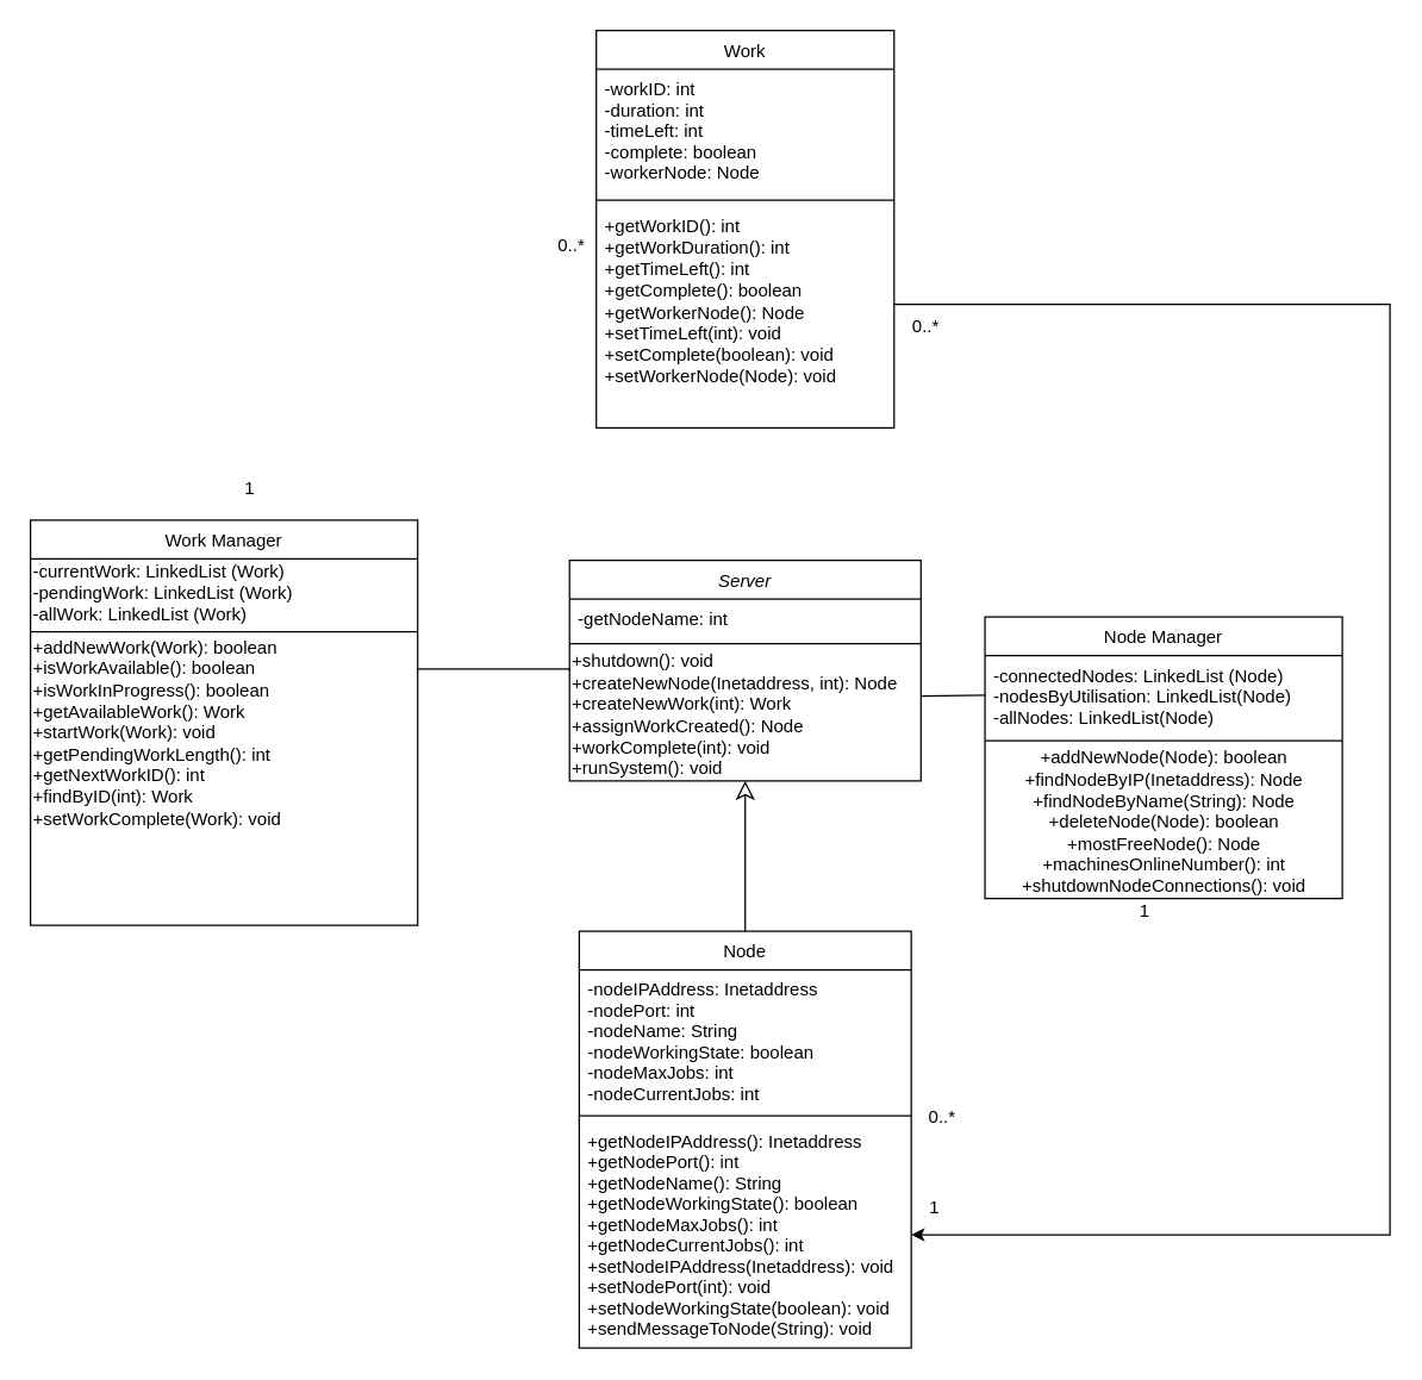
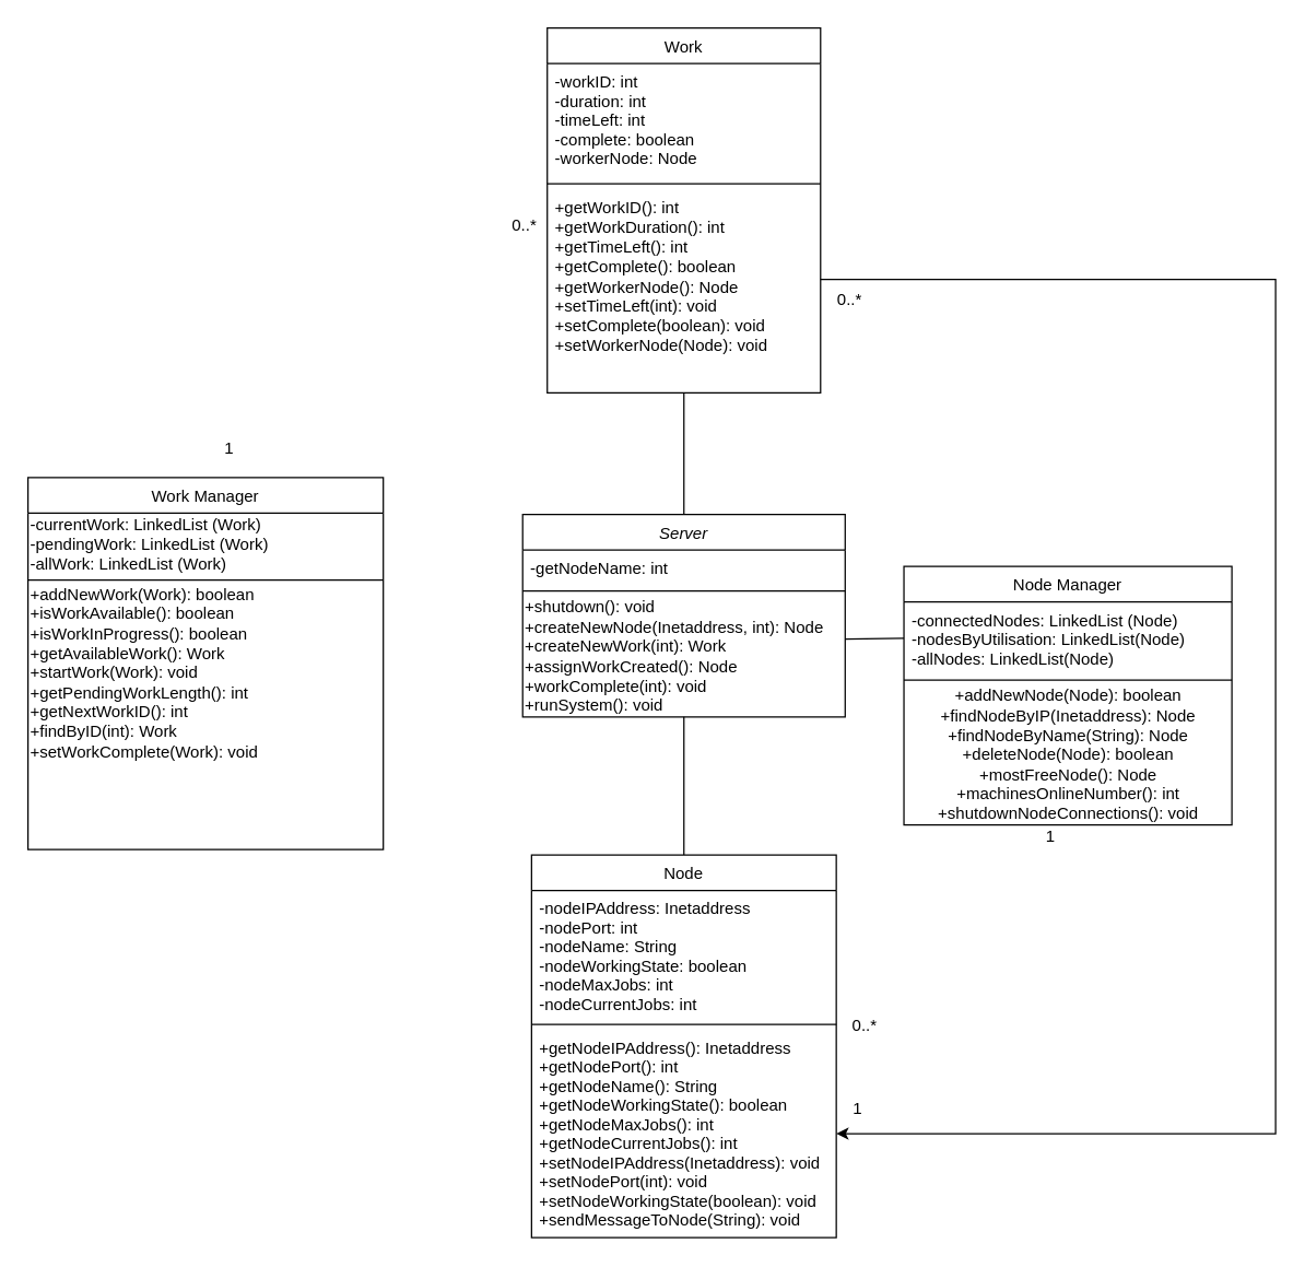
  <mxCell id="0" />
  <mxCell id="1" parent="0" />
- <mxCell id="2" value="" style="endArrow=classic;endSize=10;endFill=0;shadow=0;strokeWidth=1;rounded=0;edgeStyle=elbowEdgeStyle;elbow=vertical;startArrow=none;startFill=0;" parent="1" source="14" target="18" edge="1"><mxGeometry width="160" relative="1" as="geometry"><mxPoint x="358" y="466" as="sourcePoint" /><mxPoint x="358" y="466" as="targetPoint" /></mxGeometry></mxCell>
+ <mxCell id="2" value="" style="endArrow=none;endSize=10;endFill=0;shadow=0;strokeWidth=1;rounded=0;edgeStyle=elbowEdgeStyle;elbow=vertical;startArrow=none;startFill=0;" parent="1" source="14" target="18" edge="1"><mxGeometry width="160" relative="1" as="geometry"><mxPoint x="358" y="466" as="sourcePoint" /><mxPoint x="358" y="466" as="targetPoint" /></mxGeometry></mxCell>
  <mxCell id="3" value="" style="endArrow=none;endSize=10;endFill=0;shadow=0;strokeWidth=1;rounded=0;edgeStyle=elbowEdgeStyle;elbow=vertical;exitX=0;exitY=0.5;exitDx=0;exitDy=0;startArrow=none;startFill=0;" parent="1" source="11" target="18" edge="1"><mxGeometry width="160" relative="1" as="geometry"><mxPoint x="608" y="623" as="sourcePoint" /><mxPoint x="468" y="534" as="targetPoint" /></mxGeometry></mxCell>
- <mxCell id="5" value="" style="edgeStyle=orthogonalEdgeStyle;rounded=0;orthogonalLoop=1;jettySize=auto;html=1;startArrow=none;startFill=0;endArrow=none;endFill=0;exitX=0;exitY=0.5;exitDx=0;exitDy=0;" parent="1" source="18" target="29" edge="1"><mxGeometry relative="1" as="geometry"><Array as="points"><mxPoint x="382" y="449" /></Array><mxPoint x="420" y="449" as="sourcePoint" /></mxGeometry></mxCell>
+ <mxCell id="4" value="" style="endArrow=none;shadow=0;strokeWidth=1;strokeColor=#000000;rounded=0;endFill=0;edgeStyle=elbowEdgeStyle;elbow=vertical;startArrow=none;startFill=0;" parent="1" source="18" target="6" edge="1"><mxGeometry x="0.5" y="41" relative="1" as="geometry"><mxPoint x="538" y="455" as="sourcePoint" /><mxPoint x="698" y="455" as="targetPoint" /><mxPoint x="-40" y="32" as="offset" /></mxGeometry></mxCell>
  <mxCell id="6" value="Work" style="swimlane;fontStyle=0;align=center;verticalAlign=top;childLayout=stackLayout;horizontal=1;startSize=26;horizontalStack=0;resizeParent=1;resizeLast=0;collapsible=1;marginBottom=0;rounded=0;shadow=0;strokeWidth=1;" parent="1" vertex="1"><mxGeometry x="400" y="20" width="200" height="267" as="geometry"><mxRectangle x="550" y="140" width="160" height="26" as="alternateBounds" /></mxGeometry></mxCell>
  <mxCell id="7" value="-workID: int&#10;-duration: int&#10;-timeLeft: int&#10;-complete: boolean&#10;-workerNode: Node&#10;&#10;" style="text;align=left;verticalAlign=top;spacingLeft=4;spacingRight=4;overflow=hidden;rotatable=0;points=[[0,0.5],[1,0.5]];portConstraint=eastwest;" parent="6" vertex="1"><mxGeometry y="26" width="200" height="84" as="geometry" /></mxCell>
  <mxCell id="8" value="" style="line;html=1;strokeWidth=1;align=left;verticalAlign=middle;spacingTop=-1;spacingLeft=3;spacingRight=3;rotatable=0;labelPosition=right;points=[];portConstraint=eastwest;" parent="6" vertex="1"><mxGeometry y="110" width="200" height="8" as="geometry" /></mxCell>
  <mxCell id="9" value="+getWorkID(): int&#10;+getWorkDuration(): int&#10;+getTimeLeft(): int&#10;+getComplete(): boolean&#10;+getWorkerNode(): Node&#10;+setTimeLeft(int): void&#10;+setComplete(boolean): void&#10;+setWorkerNode(Node): void&#10;" style="text;align=left;verticalAlign=top;spacingLeft=4;spacingRight=4;overflow=hidden;rotatable=0;points=[[0,0.5],[1,0.5]];portConstraint=eastwest;whiteSpace=wrap;" parent="6" vertex="1"><mxGeometry y="118" width="200" height="132" as="geometry" /></mxCell>
  <mxCell id="10" value="Node Manager" style="swimlane;fontStyle=0;align=center;verticalAlign=top;childLayout=stackLayout;horizontal=1;startSize=26;horizontalStack=0;resizeParent=1;resizeLast=0;collapsible=1;marginBottom=0;rounded=0;shadow=0;strokeWidth=1;" parent="1" vertex="1"><mxGeometry x="661" y="414" width="240" height="189" as="geometry"><mxRectangle x="340" y="380" width="170" height="26" as="alternateBounds" /></mxGeometry></mxCell>
  <mxCell id="11" value="-connectedNodes: LinkedList (Node)&#10;-nodesByUtilisation: LinkedList(Node)&#10;-allNodes: LinkedList(Node)&#10;" style="text;align=left;verticalAlign=top;spacingLeft=4;spacingRight=4;overflow=hidden;rotatable=0;points=[[0,0.5],[1,0.5]];portConstraint=eastwest;" parent="10" vertex="1"><mxGeometry y="26" width="240" height="53" as="geometry" /></mxCell>
  <mxCell id="12" value="" style="line;html=1;strokeWidth=1;align=left;verticalAlign=middle;spacingTop=-1;spacingLeft=3;spacingRight=3;rotatable=0;labelPosition=right;points=[];portConstraint=eastwest;" parent="10" vertex="1"><mxGeometry y="79" width="240" height="8" as="geometry" /></mxCell>
  <mxCell id="13" value="&lt;div&gt;+addNewNode(Node): boolean&lt;/div&gt;&lt;div&gt;+findNodeByIP(Inetaddress): Node&lt;/div&gt;&lt;div&gt;+findNodeByName(String): Node&lt;/div&gt;&lt;div&gt;+deleteNode(Node): boolean&lt;/div&gt;&lt;div&gt;+mostFreeNode(): Node&lt;/div&gt;&lt;div&gt;+machinesOnlineNumber(): int&lt;/div&gt;&lt;div&gt;+shutdownNodeConnections(): void&lt;br&gt;&lt;/div&gt;" style="text;html=1;align=center;verticalAlign=middle;resizable=0;points=[];autosize=1;" parent="10" vertex="1"><mxGeometry y="87" width="240" height="102" as="geometry" /></mxCell>
  <mxCell id="14" value="Node" style="swimlane;fontStyle=0;align=center;verticalAlign=top;childLayout=stackLayout;horizontal=1;startSize=26;horizontalStack=0;resizeParent=1;resizeLast=0;collapsible=1;marginBottom=0;rounded=0;shadow=0;strokeWidth=1;" parent="1" vertex="1"><mxGeometry x="388.5" y="625" width="223" height="280" as="geometry"><mxRectangle x="130" y="380" width="160" height="26" as="alternateBounds" /></mxGeometry></mxCell>
  <mxCell id="15" value="-nodeIPAddress: Inetaddress&#10;-nodePort: int&#10;-nodeName: String&#10;-nodeWorkingState: boolean&#10;-nodeMaxJobs: int&#10;-nodeCurrentJobs: int&#10;&#10;" style="text;align=left;verticalAlign=top;spacingLeft=4;spacingRight=4;overflow=hidden;rotatable=0;points=[[0,0.5],[1,0.5]];portConstraint=eastwest;" parent="14" vertex="1"><mxGeometry y="26" width="223" height="94" as="geometry" /></mxCell>
  <mxCell id="16" value="" style="line;html=1;strokeWidth=1;align=left;verticalAlign=middle;spacingTop=-1;spacingLeft=3;spacingRight=3;rotatable=0;labelPosition=right;points=[];portConstraint=eastwest;" parent="14" vertex="1"><mxGeometry y="120" width="223" height="8" as="geometry" /></mxCell>
  <mxCell id="17" value="+getNodeIPAddress(): Inetaddress&#10;+getNodePort(): int&#10;+getNodeName(): String&#10;+getNodeWorkingState(): boolean&#10;+getNodeMaxJobs(): int&#10;+getNodeCurrentJobs(): int&#10;+setNodeIPAddress(Inetaddress): void&#10;+setNodePort(int): void&#10;+setNodeWorkingState(boolean): void&#10;+sendMessageToNode(String): void&#10;&#10; " style="text;align=left;verticalAlign=top;spacingLeft=4;spacingRight=4;overflow=hidden;rotatable=0;points=[[0,0.5],[1,0.5]];portConstraint=eastwest;fontStyle=0" parent="14" vertex="1"><mxGeometry y="128" width="223" height="152" as="geometry" /></mxCell>
  <mxCell id="18" value="Server" style="swimlane;fontStyle=2;align=center;verticalAlign=top;childLayout=stackLayout;horizontal=1;startSize=26;horizontalStack=0;resizeParent=1;resizeLast=0;collapsible=1;marginBottom=0;rounded=0;shadow=0;strokeWidth=1;" parent="1" vertex="1"><mxGeometry x="382" y="376" width="236" height="148" as="geometry"><mxRectangle x="230" y="140" width="160" height="26" as="alternateBounds" /></mxGeometry></mxCell>
  <mxCell id="19" value="-getNodeName: int" style="text;align=left;verticalAlign=top;spacingLeft=4;spacingRight=4;overflow=hidden;rotatable=0;points=[[0,0.5],[1,0.5]];portConstraint=eastwest;" parent="18" vertex="1"><mxGeometry y="26" width="236" height="26" as="geometry" /></mxCell>
  <mxCell id="20" value="" style="line;html=1;strokeWidth=1;align=left;verticalAlign=middle;spacingTop=-1;spacingLeft=3;spacingRight=3;rotatable=0;labelPosition=right;points=[];portConstraint=eastwest;" parent="18" vertex="1"><mxGeometry y="52" width="236" height="8" as="geometry" /></mxCell>
  <mxCell id="21" value="&lt;div&gt;+shutdown(): void&lt;/div&gt;&lt;div&gt;+createNewNode(Inetaddress, int): Node&lt;/div&gt;&lt;div&gt;+createNewWork(int): Work&lt;/div&gt;&lt;div&gt;+assignWorkCreated(): Node&lt;/div&gt;&lt;div&gt;+workComplete(int): void&lt;/div&gt;&lt;div&gt;+runSystem(): void &lt;br&gt;&lt;/div&gt;" style="text;html=1;align=left;verticalAlign=middle;resizable=0;points=[];autosize=1;" parent="18" vertex="1"><mxGeometry y="60" width="236" height="88" as="geometry" /></mxCell>
  <mxCell id="22" value="0..*" style="text;html=1;align=center;verticalAlign=middle;resizable=0;points=[];autosize=1;" vertex="1" parent="1"><mxGeometry x="369" y="156" width="28" height="18" as="geometry" /></mxCell>
  <mxCell id="23" value="1" style="text;html=1;align=center;verticalAlign=middle;resizable=0;points=[];autosize=1;" vertex="1" parent="1"><mxGeometry y="319" width="17" height="18" as="geometry" x="158" /></mxCell>
  <mxCell id="24" value="0..*" style="text;html=1;align=center;verticalAlign=middle;resizable=0;points=[];autosize=1;" vertex="1" parent="1"><mxGeometry x="618" y="741" width="28" height="18" as="geometry" /></mxCell>
  <mxCell id="25" value="&lt;div&gt;1&lt;/div&gt;" style="text;html=1;align=center;verticalAlign=middle;resizable=0;points=[];autosize=1;" vertex="1" parent="1"><mxGeometry x="759" y="603" width="17" height="18" as="geometry" /></mxCell>
  <mxCell id="26" value="0..*" style="text;html=1;align=center;verticalAlign=middle;resizable=0;points=[];autosize=1;" vertex="1" parent="1"><mxGeometry x="607" y="210" width="28" height="18" as="geometry" /></mxCell>
  <mxCell id="27" value="&lt;div&gt;1&lt;/div&gt;" style="text;html=1;align=center;verticalAlign=middle;resizable=0;points=[];autosize=1;" vertex="1" parent="1"><mxGeometry x="618" y="802" width="17" height="18" as="geometry" /></mxCell>
  <mxCell id="28" style="edgeStyle=orthogonalEdgeStyle;rounded=0;orthogonalLoop=1;jettySize=auto;html=1;startArrow=none;startFill=0;entryX=1;entryY=0.5;entryDx=0;entryDy=0;" edge="1" parent="1" source="9" target="17"><mxGeometry relative="1" as="geometry"><Array as="points"><mxPoint x="933" y="204" /><mxPoint x="933" y="829" /></Array></mxGeometry></mxCell>
  <mxCell id="29" value="Work Manager" style="swimlane;fontStyle=0;align=center;verticalAlign=top;childLayout=stackLayout;horizontal=1;startSize=26;horizontalStack=0;resizeParent=1;resizeLast=0;collapsible=1;marginBottom=0;rounded=0;shadow=0;strokeWidth=1;" parent="1" vertex="1"><mxGeometry x="20" y="349" width="260" height="272" as="geometry"><mxRectangle x="340" y="380" width="170" height="26" as="alternateBounds" /></mxGeometry></mxCell>
  <mxCell id="30" value="&lt;div align=&quot;left&quot;&gt;-currentWork: LinkedList (Work)&lt;br&gt;-pendingWork: LinkedList (Work)&lt;br&gt;-allWork: LinkedList (Work)&lt;/div&gt;" style="text;html=1;align=left;verticalAlign=middle;resizable=0;points=[];autosize=1;" parent="29" vertex="1"><mxGeometry y="26" width="260" height="46" as="geometry" /></mxCell>
  <mxCell id="31" value="" style="line;html=1;strokeWidth=1;align=left;verticalAlign=middle;spacingTop=-1;spacingLeft=3;spacingRight=3;rotatable=0;labelPosition=right;points=[];portConstraint=eastwest;" parent="29" vertex="1"><mxGeometry y="72" width="260" height="6" as="geometry" /></mxCell>
  <mxCell id="32" value="&lt;div&gt;+addNewWork(Work): boolean&lt;/div&gt;&lt;div&gt;+isWorkAvailable(): boolean&lt;/div&gt;&lt;div&gt;+isWorkInProgress(): boolean&lt;/div&gt;&lt;div&gt;+getAvailableWork(): Work&lt;/div&gt;&lt;div&gt;+startWork(Work): void&lt;/div&gt;&lt;div&gt;+getPendingWorkLength(): int&lt;/div&gt;&lt;div&gt;+getNextWorkID(): int&lt;/div&gt;&lt;div&gt;+findByID(int): Work&lt;/div&gt;&lt;div&gt;+setWorkComplete(Work): void&lt;br&gt;&lt;/div&gt;" style="text;html=1;align=left;verticalAlign=middle;resizable=0;points=[];autosize=1;" parent="29" vertex="1"><mxGeometry y="78" width="260" height="130" as="geometry" /></mxCell>
